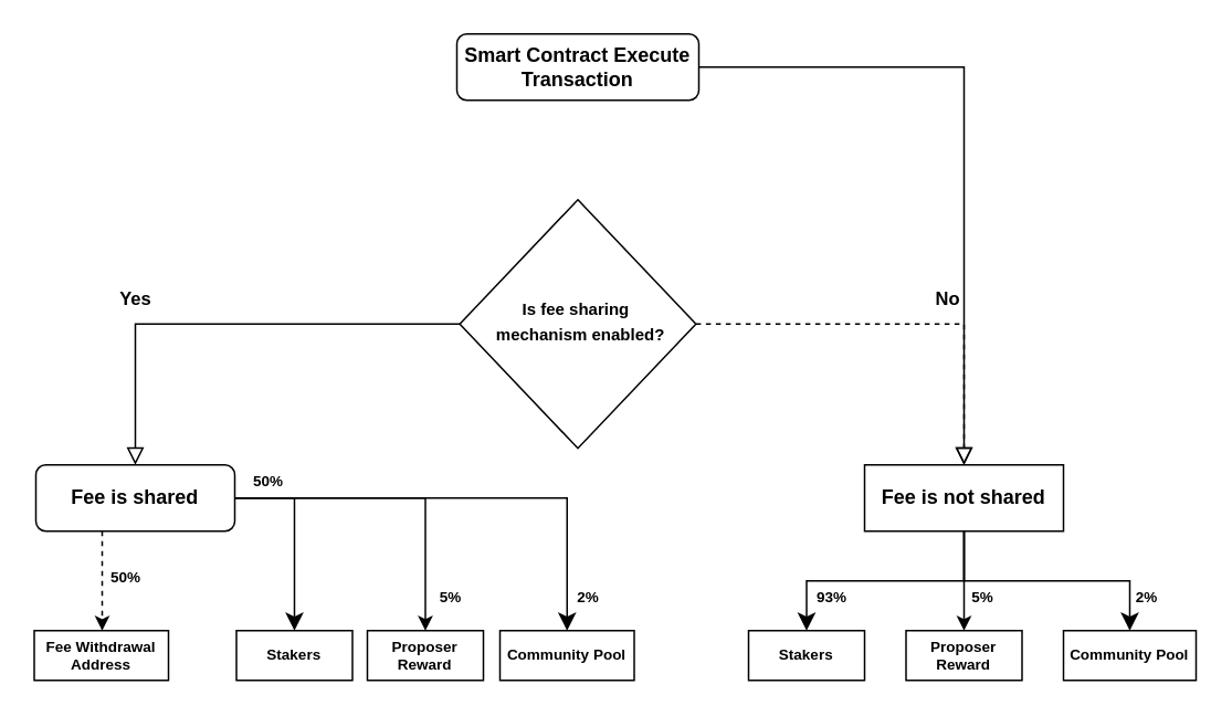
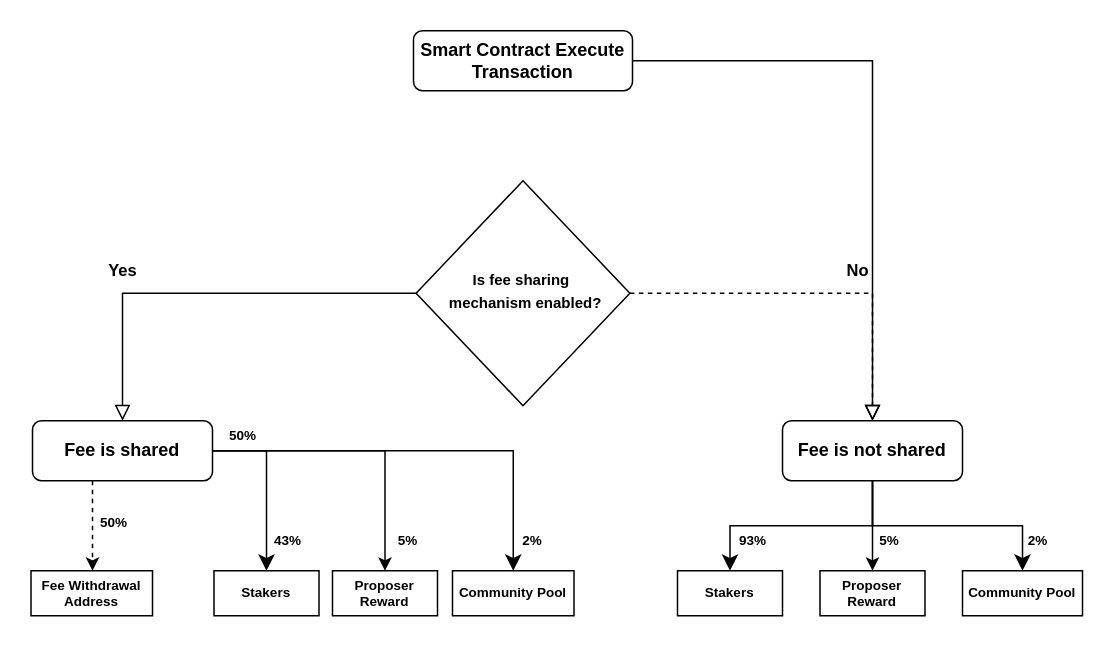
  <mxCell id="0" />
  <mxCell id="1" parent="0" />
  <mxCell id="2" value="" style="rounded=0;html=1;jettySize=auto;orthogonalLoop=1;fontSize=11;endArrow=block;endFill=0;endSize=8;strokeWidth=1;shadow=0;labelBackgroundColor=none;edgeStyle=orthogonalEdgeStyle;" parent="1" source="3" target="10" edge="1"><mxGeometry relative="1" as="geometry" /></mxCell>
  <mxCell id="3" value="&lt;b&gt;Smart Contract Execute&lt;br&gt;Transaction&lt;/b&gt;" style="rounded=1;whiteSpace=wrap;html=1;fontSize=12;glass=0;strokeWidth=1;shadow=0;" parent="1" vertex="1"><mxGeometry x="275" y="20" width="146" height="40" as="geometry" /></mxCell>
  <mxCell id="4" value="Yes" style="rounded=0;html=1;jettySize=auto;orthogonalLoop=1;fontSize=11;endArrow=block;endFill=0;endSize=8;strokeWidth=1;shadow=0;labelBackgroundColor=none;edgeStyle=orthogonalEdgeStyle;entryX=0.5;entryY=0;entryDx=0;entryDy=0;fontStyle=1" parent="1" source="6" target="15" edge="1"><mxGeometry x="0.395" y="-15" relative="1" as="geometry"><mxPoint x="15" y="-15" as="offset" /><Array as="points"><mxPoint x="81" y="195" /></Array><mxPoint x="151" y="270" as="targetPoint" /></mxGeometry></mxCell>
  <mxCell id="5" value="No" style="edgeStyle=orthogonalEdgeStyle;rounded=0;html=1;jettySize=auto;orthogonalLoop=1;fontSize=11;endArrow=block;endFill=0;endSize=8;strokeWidth=1;shadow=0;labelBackgroundColor=none;fontStyle=1;dashed=1;" parent="1" source="6" target="10" edge="1"><mxGeometry x="0.23" y="15" relative="1" as="geometry"><mxPoint as="offset" /></mxGeometry></mxCell>
  <mxCell id="6" value="&lt;font size=&quot;1&quot;&gt;&lt;b&gt;&amp;nbsp; Is fee sharing&amp;nbsp; &amp;nbsp; &amp;nbsp;mechanism enabled?&lt;/b&gt;&lt;/font&gt;" style="rhombus;whiteSpace=wrap;html=1;shadow=0;fontFamily=Helvetica;fontSize=12;align=center;strokeWidth=1;spacing=6;spacingTop=-4;" parent="1" vertex="1"><mxGeometry x="276.75" y="120" width="142.5" height="150" as="geometry" /></mxCell>
  <mxCell id="7" style="edgeStyle=orthogonalEdgeStyle;rounded=0;orthogonalLoop=1;jettySize=auto;html=1;fontSize=9;endSize=8;" parent="1" source="10" target="16" edge="1"><mxGeometry relative="1" as="geometry" /></mxCell>
  <mxCell id="8" style="edgeStyle=orthogonalEdgeStyle;rounded=0;orthogonalLoop=1;jettySize=auto;html=1;entryX=0.5;entryY=0;entryDx=0;entryDy=0;fontSize=9;endSize=8;" parent="1" source="10" target="18" edge="1"><mxGeometry relative="1" as="geometry" /></mxCell>
  <mxCell id="9" style="edgeStyle=orthogonalEdgeStyle;rounded=0;orthogonalLoop=1;jettySize=auto;html=1;entryX=0.5;entryY=0;entryDx=0;entryDy=0;" parent="1" source="10" target="26" edge="1"><mxGeometry relative="1" as="geometry" /></mxCell>
- <mxCell id="10" value="&lt;b&gt;Fee is not shared&lt;/b&gt;" style="whiteSpace=wrap;html=1;fontSize=12;glass=0;strokeWidth=1;shadow=0;rounded=0;" parent="1" vertex="1"><mxGeometry x="521" y="280" width="120" height="40" as="geometry" /></mxCell>
+ <mxCell id="10" value="&lt;b&gt;Fee is not shared&lt;/b&gt;" style="rounded=1;whiteSpace=wrap;html=1;fontSize=12;glass=0;strokeWidth=1;shadow=0;" parent="1" vertex="1"><mxGeometry x="521" y="280" width="120" height="40" as="geometry" /></mxCell>
  <mxCell id="11" style="edgeStyle=orthogonalEdgeStyle;rounded=0;orthogonalLoop=1;jettySize=auto;html=1;entryX=0.5;entryY=0;entryDx=0;entryDy=0;fontSize=9;endSize=8;" parent="1" source="15" target="17" edge="1"><mxGeometry relative="1" as="geometry" /></mxCell>
  <mxCell id="12" style="edgeStyle=orthogonalEdgeStyle;rounded=0;orthogonalLoop=1;jettySize=auto;html=1;entryX=0.5;entryY=0;entryDx=0;entryDy=0;fontSize=9;endSize=8;" parent="1" source="15" target="19" edge="1"><mxGeometry relative="1" as="geometry" /></mxCell>
  <mxCell id="13" style="edgeStyle=orthogonalEdgeStyle;rounded=0;orthogonalLoop=1;jettySize=auto;html=1;entryX=0.5;entryY=0;entryDx=0;entryDy=0;" parent="1" source="15" target="28" edge="1"><mxGeometry relative="1" as="geometry" /></mxCell>
  <mxCell id="14" value="" style="edgeStyle=orthogonalEdgeStyle;rounded=0;orthogonalLoop=1;jettySize=auto;html=1;dashed=1;" parent="1" source="15" target="30" edge="1"><mxGeometry relative="1" as="geometry"><Array as="points"><mxPoint x="61" y="340" /><mxPoint x="61" y="340" /></Array></mxGeometry></mxCell>
  <mxCell id="15" value="&lt;b&gt;Fee is shared&lt;/b&gt;" style="rounded=1;whiteSpace=wrap;html=1;" parent="1" vertex="1"><mxGeometry x="21" y="280" width="120" height="40" as="geometry" /></mxCell>
  <mxCell id="16" value="&lt;b&gt;Stakers&lt;/b&gt;" style="rounded=1;whiteSpace=wrap;html=1;fontSize=9;arcSize=0;" parent="1" vertex="1"><mxGeometry x="451" y="380" width="70" height="30" as="geometry" /></mxCell>
  <mxCell id="17" value="&lt;b&gt;Community Pool&lt;/b&gt;" style="rounded=1;whiteSpace=wrap;html=1;fontSize=9;arcSize=0;" parent="1" vertex="1"><mxGeometry x="301" y="380" width="81" height="30" as="geometry" /></mxCell>
  <mxCell id="18" value="&lt;b&gt;Community Pool&lt;/b&gt;" style="rounded=1;whiteSpace=wrap;html=1;fontSize=9;arcSize=0;" parent="1" vertex="1"><mxGeometry x="641" y="380" width="80" height="30" as="geometry" /></mxCell>
  <mxCell id="19" value="&lt;b&gt;Stakers&lt;/b&gt;" style="rounded=1;whiteSpace=wrap;html=1;fontSize=9;arcSize=0;" parent="1" vertex="1"><mxGeometry x="142" y="380" width="70" height="30" as="geometry" /></mxCell>
  <mxCell id="20" value="&lt;b&gt;2%&lt;/b&gt;" style="text;html=1;align=center;verticalAlign=middle;resizable=0;points=[];autosize=1;strokeColor=none;fillColor=none;fontSize=9;" parent="1" vertex="1"><mxGeometry x="671" y="350" width="40" height="20" as="geometry" /></mxCell>
  <mxCell id="21" value="&lt;b&gt;93%&lt;/b&gt;" style="text;html=1;align=center;verticalAlign=middle;resizable=0;points=[];autosize=1;strokeColor=none;fillColor=none;fontSize=9;" parent="1" vertex="1"><mxGeometry x="481" y="350" width="40" height="20" as="geometry" /></mxCell>
  <mxCell id="22" value="&lt;b&gt;2%&lt;/b&gt;" style="text;html=1;align=center;verticalAlign=middle;resizable=0;points=[];autosize=1;strokeColor=none;fillColor=none;fontSize=9;" parent="1" vertex="1"><mxGeometry x="334" y="350" width="40" height="20" as="geometry" /></mxCell>
+ <mxCell id="23" value="&lt;b&gt;43%&lt;/b&gt;" style="text;html=1;align=center;verticalAlign=middle;resizable=0;points=[];autosize=1;strokeColor=none;fillColor=none;fontSize=9;" parent="1" vertex="1"><mxGeometry x="171" y="350" width="40" height="20" as="geometry" /></mxCell>
  <mxCell id="24" value="&lt;b&gt;50%&lt;/b&gt;" style="text;html=1;align=center;verticalAlign=middle;resizable=0;points=[];autosize=1;strokeColor=none;fillColor=none;fontSize=9;" parent="1" vertex="1"><mxGeometry x="141" y="280" width="40" height="20" as="geometry" /></mxCell>
  <mxCell id="25" value="&lt;b&gt;50%&lt;/b&gt;" style="text;html=1;align=center;verticalAlign=middle;resizable=0;points=[];autosize=1;strokeColor=none;fillColor=none;fontSize=9;" parent="1" vertex="1"><mxGeometry x="55" y="338" width="40" height="20" as="geometry" /></mxCell>
  <mxCell id="26" value="&lt;b&gt;Proposer Reward&lt;br&gt;&lt;/b&gt;" style="rounded=1;whiteSpace=wrap;html=1;fontSize=9;arcSize=0;" parent="1" vertex="1"><mxGeometry x="546" y="380" width="70" height="30" as="geometry" /></mxCell>
  <mxCell id="27" value="&lt;b&gt;5%&lt;/b&gt;" style="text;html=1;align=center;verticalAlign=middle;resizable=0;points=[];autosize=1;strokeColor=none;fillColor=none;fontSize=9;" parent="1" vertex="1"><mxGeometry x="572" y="350" width="40" height="20" as="geometry" /></mxCell>
  <mxCell id="28" value="&lt;b&gt;Proposer Reward&lt;/b&gt;" style="rounded=1;whiteSpace=wrap;html=1;fontSize=9;arcSize=0;" parent="1" vertex="1"><mxGeometry x="221" y="380" width="70" height="30" as="geometry" /></mxCell>
  <mxCell id="29" value="&lt;b&gt;5%&lt;/b&gt;" style="text;html=1;align=center;verticalAlign=middle;resizable=0;points=[];autosize=1;strokeColor=none;fillColor=none;fontSize=9;" parent="1" vertex="1"><mxGeometry x="251" y="350" width="40" height="20" as="geometry" /></mxCell>
  <mxCell id="30" value="&lt;b&gt;Fee Withdrawal&lt;br&gt;Address&lt;br&gt;&lt;/b&gt;" style="rounded=1;whiteSpace=wrap;html=1;fontSize=9;arcSize=0;" parent="1" vertex="1"><mxGeometry x="20" y="380" width="81" height="30" as="geometry" /></mxCell>
